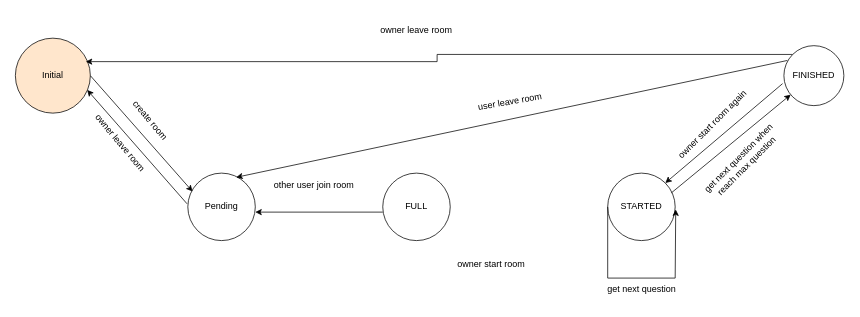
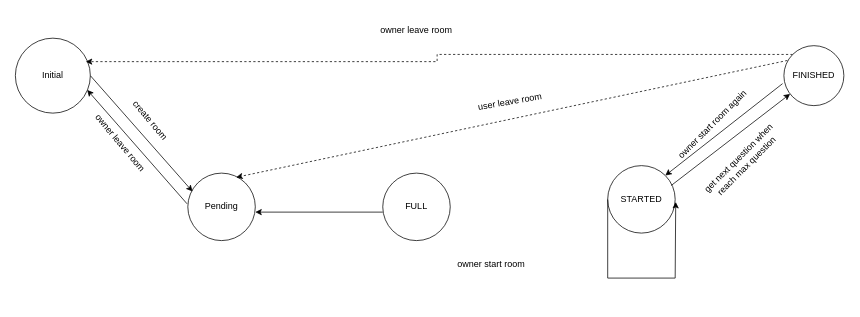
  <mxCell id="0" />
  <mxCell id="1" parent="0" />
- <mxCell id="2" value="Initial" style="ellipse;whiteSpace=wrap;html=1;aspect=fixed;fillColor=#ffe6cc;" parent="1" vertex="1"><mxGeometry x="20" y="50" width="100" height="100" as="geometry" /></mxCell>
+ <mxCell id="2" value="Initial" style="ellipse;whiteSpace=wrap;html=1;aspect=fixed;" parent="1" vertex="1"><mxGeometry x="20" y="50" width="100" height="100" as="geometry" /></mxCell>
  <mxCell id="3" value="Pending" style="ellipse;whiteSpace=wrap;html=1;aspect=fixed;" parent="1" vertex="1"><mxGeometry x="250" y="230" width="90" height="90" as="geometry" /></mxCell>
  <mxCell id="4" value="" style="endArrow=classic;html=1;rounded=0;entryX=0.07;entryY=0.272;entryDx=0;entryDy=0;entryPerimeter=0;exitX=1;exitY=0.5;exitDx=0;exitDy=0;" parent="1" source="2" target="3" edge="1"><mxGeometry width="50" height="50" relative="1" as="geometry"><mxPoint x="110" y="150" as="sourcePoint" /><mxPoint x="160" y="100" as="targetPoint" /></mxGeometry></mxCell>
  <mxCell id="5" value="create room" style="text;html=1;strokeColor=none;fillColor=none;align=center;verticalAlign=middle;whiteSpace=wrap;rounded=0;rotation=50;" parent="1" vertex="1"><mxGeometry x="150" y="150" width="100" height="20" as="geometry" /></mxCell>
  <mxCell id="6" value="" style="endArrow=classic;html=1;rounded=0;entryX=0.958;entryY=0.691;entryDx=0;entryDy=0;entryPerimeter=0;exitX=-0.011;exitY=0.455;exitDx=0;exitDy=0;exitPerimeter=0;" parent="1" source="3" target="2" edge="1"><mxGeometry width="50" height="50" relative="1" as="geometry"><mxPoint x="170" y="320" as="sourcePoint" /><mxPoint x="220" y="270" as="targetPoint" /></mxGeometry></mxCell>
  <mxCell id="7" value="owner leave room" style="text;html=1;strokeColor=none;fillColor=none;align=center;verticalAlign=middle;whiteSpace=wrap;rounded=0;rotation=50;" parent="1" vertex="1"><mxGeometry x="110" y="180" width="100" height="20" as="geometry" /></mxCell>
  <mxCell id="8" value="FULL" style="ellipse;whiteSpace=wrap;html=1;aspect=fixed;" parent="1" vertex="1"><mxGeometry x="510" y="230" width="90" height="90" as="geometry" /></mxCell>
- <mxCell id="9" value="other user join room&amp;nbsp;" style="text;html=1;strokeColor=none;fillColor=none;align=center;verticalAlign=middle;whiteSpace=wrap;rounded=0;" parent="1" vertex="1"><mxGeometry x="360" y="240" width="120" height="13.33" as="geometry" /></mxCell>
  <mxCell id="10" value="" style="endArrow=classic;html=1;rounded=0;" parent="1" edge="1"><mxGeometry width="50" height="50" relative="1" as="geometry"><mxPoint x="510" y="282" as="sourcePoint" /><mxPoint x="340" y="282" as="targetPoint" /></mxGeometry></mxCell>
- <mxCell id="11" value="STARTED" style="ellipse;whiteSpace=wrap;html=1;aspect=fixed;" parent="1" vertex="1"><mxGeometry x="810" y="230" width="90" height="90" as="geometry" /></mxCell>
+ <mxCell id="11" value="STARTED" style="ellipse;whiteSpace=wrap;html=1;aspect=fixed;" parent="1" vertex="1"><mxGeometry x="810" y="220" width="90" height="90" as="geometry" /></mxCell>
  <mxCell id="12" value="owner start room" style="text;html=1;strokeColor=none;fillColor=none;align=center;verticalAlign=middle;whiteSpace=wrap;rounded=0;" parent="1" vertex="1"><mxGeometry x="600" y="340.66" width="110" height="22" as="geometry" /></mxCell>
  <mxCell id="13" value="" style="endArrow=classic;html=1;rounded=0;exitX=0;exitY=0.5;exitDx=0;exitDy=0;entryX=1.008;entryY=0.539;entryDx=0;entryDy=0;entryPerimeter=0;" parent="1" source="11" target="11" edge="1"><mxGeometry width="50" height="50" relative="1" as="geometry"><mxPoint x="730" y="350" as="sourcePoint" /><mxPoint x="900" y="370" as="targetPoint" /><Array as="points"><mxPoint x="810" y="370" /><mxPoint x="900" y="370" /></Array></mxGeometry></mxCell>
- <mxCell id="14" value="get next question" style="text;html=1;strokeColor=none;fillColor=none;align=center;verticalAlign=middle;whiteSpace=wrap;rounded=0;" parent="1" vertex="1"><mxGeometry x="802.5" y="370" width="105" height="30" as="geometry" /></mxCell>
- <mxCell id="15" style="edgeStyle=orthogonalEdgeStyle;rounded=0;orthogonalLoop=1;jettySize=auto;html=1;exitX=0;exitY=0;exitDx=0;exitDy=0;entryX=0.939;entryY=0.313;entryDx=0;entryDy=0;entryPerimeter=0;" parent="1" source="16" target="2" edge="1"><mxGeometry relative="1" as="geometry" /></mxCell>
+ <mxCell id="15" style="edgeStyle=orthogonalEdgeStyle;rounded=0;orthogonalLoop=1;jettySize=auto;html=1;exitX=0;exitY=0;exitDx=0;exitDy=0;entryX=0.939;entryY=0.313;entryDx=0;entryDy=0;entryPerimeter=0;dashed=1;" parent="1" source="16" target="2" edge="1"><mxGeometry relative="1" as="geometry" /></mxCell>
  <mxCell id="16" value="FINISHED" style="ellipse;whiteSpace=wrap;html=1;aspect=fixed;" parent="1" vertex="1"><mxGeometry x="1045" y="60" width="80" height="80" as="geometry" /></mxCell>
  <mxCell id="17" value="" style="endArrow=classic;html=1;rounded=0;exitX=0.942;exitY=0.294;exitDx=0;exitDy=0;exitPerimeter=0;" parent="1" source="11" target="16" edge="1"><mxGeometry width="50" height="50" relative="1" as="geometry"><mxPoint x="910" y="230" as="sourcePoint" /><mxPoint x="960" y="180" as="targetPoint" /></mxGeometry></mxCell>
  <mxCell id="18" value="get next question when reach max question" style="text;html=1;strokeColor=none;fillColor=none;align=center;verticalAlign=middle;whiteSpace=wrap;rounded=0;rotation=-45;" parent="1" vertex="1"><mxGeometry x="920" y="200" width="140" height="30" as="geometry" /></mxCell>
- <mxCell id="19" value="" style="endArrow=classic;html=1;rounded=0;entryX=0.717;entryY=0.062;entryDx=0;entryDy=0;entryPerimeter=0;exitX=0.057;exitY=0.247;exitDx=0;exitDy=0;exitPerimeter=0;" parent="1" source="16" target="3" edge="1"><mxGeometry width="50" height="50" relative="1" as="geometry"><mxPoint x="1040" y="50" as="sourcePoint" /><mxPoint x="690" y="50" as="targetPoint" /></mxGeometry></mxCell>
+ <mxCell id="19" value="" style="endArrow=classic;html=1;rounded=0;entryX=0.717;entryY=0.062;entryDx=0;entryDy=0;entryPerimeter=0;exitX=0.057;exitY=0.247;exitDx=0;exitDy=0;exitPerimeter=0;dashed=1;" parent="1" source="16" target="3" edge="1"><mxGeometry width="50" height="50" relative="1" as="geometry"><mxPoint x="1040" y="50" as="sourcePoint" /><mxPoint x="690" y="50" as="targetPoint" /></mxGeometry></mxCell>
  <mxCell id="20" value="user leave room" style="text;html=1;strokeColor=none;fillColor=none;align=center;verticalAlign=middle;whiteSpace=wrap;rounded=0;rotation=-10;" parent="1" vertex="1"><mxGeometry x="620" y="120" width="120" height="30" as="geometry" /></mxCell>
  <mxCell id="21" value="" style="endArrow=classic;html=1;rounded=0;entryX=1;entryY=0;entryDx=0;entryDy=0;exitX=-0.022;exitY=0.633;exitDx=0;exitDy=0;exitPerimeter=0;" parent="1" source="16" target="11" edge="1"><mxGeometry width="50" height="50" relative="1" as="geometry"><mxPoint x="860" y="200" as="sourcePoint" /><mxPoint x="910" y="150" as="targetPoint" /></mxGeometry></mxCell>
  <mxCell id="22" value="owner start room again" style="text;html=1;strokeColor=none;fillColor=none;align=center;verticalAlign=middle;whiteSpace=wrap;rounded=0;rotation=-45;" parent="1" vertex="1"><mxGeometry x="880" y="150" width="140" height="30" as="geometry" /></mxCell>
  <mxCell id="23" value="owner leave room" style="text;html=1;strokeColor=none;fillColor=none;align=center;verticalAlign=middle;whiteSpace=wrap;rounded=0;" parent="1" vertex="1"><mxGeometry x="440" y="20" width="230" height="40" as="geometry" /></mxCell>
